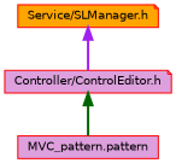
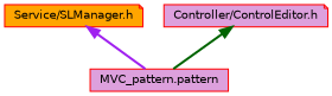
  digraph {
    node [color=red fillcolor=plum fontname=Helvetica fontsize=10 shape=note style=filled]
    edge [dir=back fontname=Helvetica fontsize=10 labelfontname=Helvetica labelfontsize=10 style=bold]
    n1 [fillcolor=orange fontcolor=black height=0.2 label="Service/SLManager.h" width=0.4]
    n2 [height=0.2 label="Controller/ControlEditor.h" width=0.4]
    n3 [height=0.2 label="MVC_pattern.pattern" shape=box width=0.4]
-   n1 -> n2 [color=purple]
+   n1 -> n3 [color=purple]
    n2 -> n3 [color=darkgreen]
  }
